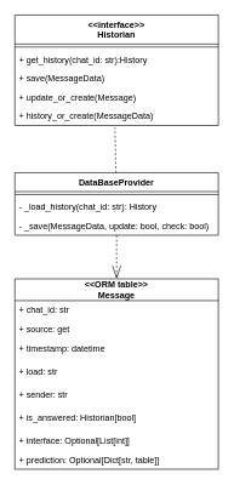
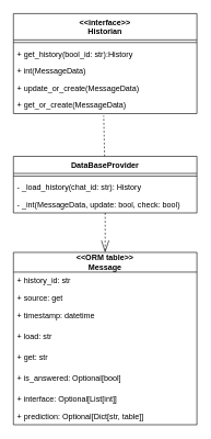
  <mxCell id="0" />
  <mxCell id="1" parent="0" />
  <mxCell id="2" style="edgeStyle=none;rounded=0;orthogonalLoop=1;jettySize=auto;html=1;startArrow=none;startFill=0;startSize=16;endArrow=none;endFill=0;endSize=16;strokeColor=#000000;fontSize=16;dashed=1;entryX=0.492;entryY=1.115;entryDx=0;entryDy=0;entryPerimeter=0;" parent="1" source="19" target="18" edge="1"><mxGeometry relative="1" as="geometry"><mxPoint x="190" y="127" as="targetPoint" /></mxGeometry></mxCell>
  <mxCell id="3" style="edgeStyle=none;rounded=0;orthogonalLoop=1;jettySize=auto;html=1;entryX=0.5;entryY=0;entryDx=0;entryDy=0;startArrow=none;startFill=0;startSize=16;endArrow=openThin;endFill=0;endSize=16;strokeColor=#000000;fontSize=16;dashed=1;" parent="1" source="19" target="4" edge="1"><mxGeometry relative="1" as="geometry" /></mxCell>
  <mxCell id="4" value="&lt;&lt;ORM table&gt;&gt;&#10;Message" style="swimlane;fontStyle=1;childLayout=stackLayout;horizontal=1;startSize=30;fillColor=none;horizontalStack=0;resizeParent=1;resizeParentMax=0;resizeLast=0;collapsible=1;marginBottom=0;" parent="1" vertex="1"><mxGeometry y="383" width="280" height="262" as="geometry" x="20"><mxRectangle x="40" y="40" width="110" height="26" as="alternateBounds" /></mxGeometry></mxCell>
- <mxCell id="5" value="+ chat_id: str" style="text;strokeColor=none;fillColor=none;align=left;verticalAlign=top;spacingLeft=4;spacingRight=4;overflow=hidden;rotatable=0;points=[[0,0.5],[1,0.5]];portConstraint=eastwest;" parent="4" vertex="1"><mxGeometry y="30" width="280" height="26" as="geometry" /></mxCell>
+ <mxCell id="5" value="+ history_id: str" style="text;strokeColor=none;fillColor=none;align=left;verticalAlign=top;spacingLeft=4;spacingRight=4;overflow=hidden;rotatable=0;points=[[0,0.5],[1,0.5]];portConstraint=eastwest;" parent="4" vertex="1"><mxGeometry y="30" width="280" height="26" as="geometry" /></mxCell>
  <mxCell id="6" value="+ source: get" style="text;strokeColor=none;fillColor=none;align=left;verticalAlign=top;spacingLeft=4;spacingRight=4;overflow=hidden;rotatable=0;points=[[0,0.5],[1,0.5]];portConstraint=eastwest;" parent="4" vertex="1"><mxGeometry y="56" width="280" height="26" as="geometry" /></mxCell>
  <mxCell id="7" value="+ timestamp: datetime" style="text;strokeColor=none;fillColor=none;align=left;verticalAlign=top;spacingLeft=4;spacingRight=4;overflow=hidden;rotatable=0;points=[[0,0.5],[1,0.5]];portConstraint=eastwest;" parent="4" vertex="1"><mxGeometry y="82" width="280" height="32" as="geometry" /></mxCell>
  <mxCell id="8" value="+ load: str" style="text;strokeColor=none;fillColor=none;align=left;verticalAlign=top;spacingLeft=4;spacingRight=4;overflow=hidden;rotatable=0;points=[[0,0.5],[1,0.5]];portConstraint=eastwest;" parent="4" vertex="1"><mxGeometry y="114" width="280" height="32" as="geometry" /></mxCell>
- <mxCell id="9" value="+ sender: str" style="text;strokeColor=none;fillColor=none;align=left;verticalAlign=top;spacingLeft=4;spacingRight=4;overflow=hidden;rotatable=0;points=[[0,0.5],[1,0.5]];portConstraint=eastwest;" parent="4" vertex="1"><mxGeometry y="146" width="280" height="32" as="geometry" /></mxCell>
- <mxCell id="10" value="+ is_answered: Historian[bool]" style="text;strokeColor=none;fillColor=none;align=left;verticalAlign=top;spacingLeft=4;spacingRight=4;overflow=hidden;rotatable=0;points=[[0,0.5],[1,0.5]];portConstraint=eastwest;" parent="4" vertex="1"><mxGeometry y="178" width="280" height="32" as="geometry" /></mxCell>
+ <mxCell id="9" value="+ get: str" style="text;strokeColor=none;fillColor=none;align=left;verticalAlign=top;spacingLeft=4;spacingRight=4;overflow=hidden;rotatable=0;points=[[0,0.5],[1,0.5]];portConstraint=eastwest;" parent="4" vertex="1"><mxGeometry y="146" width="280" height="32" as="geometry" /></mxCell>
+ <mxCell id="10" value="+ is_answered: Optional[bool]" style="text;strokeColor=none;fillColor=none;align=left;verticalAlign=top;spacingLeft=4;spacingRight=4;overflow=hidden;rotatable=0;points=[[0,0.5],[1,0.5]];portConstraint=eastwest;" parent="4" vertex="1"><mxGeometry y="178" width="280" height="32" as="geometry" /></mxCell>
  <mxCell id="11" value="+ interface: Optional[List[int]]" style="text;strokeColor=none;fillColor=none;align=left;verticalAlign=top;spacingLeft=4;spacingRight=4;overflow=hidden;rotatable=0;points=[[0,0.5],[1,0.5]];portConstraint=eastwest;" parent="4" vertex="1"><mxGeometry y="210" width="280" height="26" as="geometry" /></mxCell>
  <mxCell id="12" value="+ prediction: Optional[Dict[str, table]]" style="text;strokeColor=none;fillColor=none;align=left;verticalAlign=top;spacingLeft=4;spacingRight=4;overflow=hidden;rotatable=0;points=[[0,0.5],[1,0.5]];portConstraint=eastwest;" parent="4" vertex="1"><mxGeometry y="236" width="280" height="26" as="geometry" /></mxCell>
  <mxCell id="13" value="&lt;&lt;interface&gt;&gt;&#10;Historian" style="swimlane;fontStyle=1;align=center;verticalAlign=top;childLayout=stackLayout;horizontal=1;startSize=40;horizontalStack=0;resizeParent=1;resizeParentMax=0;resizeLast=0;collapsible=1;marginBottom=0;" parent="1" vertex="1"><mxGeometry y="20" width="280" height="152" as="geometry" x="20" /></mxCell>
  <mxCell id="14" value="" style="line;strokeWidth=1;fillColor=none;align=left;verticalAlign=middle;spacingTop=-1;spacingLeft=3;spacingRight=3;rotatable=0;labelPosition=right;points=[];portConstraint=eastwest;" parent="13" vertex="1"><mxGeometry y="40" width="280" height="8" as="geometry" /></mxCell>
- <mxCell id="15" value="+ get_history(chat_id: str):History" style="text;strokeColor=none;fillColor=none;align=left;verticalAlign=top;spacingLeft=4;spacingRight=4;overflow=hidden;rotatable=0;points=[[0,0.5],[1,0.5]];portConstraint=eastwest;" parent="13" vertex="1"><mxGeometry y="48" width="280" height="26" as="geometry" /></mxCell>
- <mxCell id="16" value="+ save(MessageData)" style="text;strokeColor=none;fillColor=none;align=left;verticalAlign=top;spacingLeft=4;spacingRight=4;overflow=hidden;rotatable=0;points=[[0,0.5],[1,0.5]];portConstraint=eastwest;" vertex="1" parent="13"><mxGeometry y="74" width="280" height="26" as="geometry" /></mxCell>
- <mxCell id="17" value="+ update_or_create(Message)" style="text;strokeColor=none;fillColor=none;align=left;verticalAlign=top;spacingLeft=4;spacingRight=4;overflow=hidden;rotatable=0;points=[[0,0.5],[1,0.5]];portConstraint=eastwest;" parent="13" vertex="1"><mxGeometry y="100" width="280" height="26" as="geometry" /></mxCell>
- <mxCell id="18" value="+ history_or_create(MessageData)" style="text;strokeColor=none;fillColor=none;align=left;verticalAlign=top;spacingLeft=4;spacingRight=4;overflow=hidden;rotatable=0;points=[[0,0.5],[1,0.5]];portConstraint=eastwest;" vertex="1" parent="13"><mxGeometry y="126" width="280" height="26" as="geometry" /></mxCell>
+ <mxCell id="15" value="+ get_history(bool_id: str):History" style="text;strokeColor=none;fillColor=none;align=left;verticalAlign=top;spacingLeft=4;spacingRight=4;overflow=hidden;rotatable=0;points=[[0,0.5],[1,0.5]];portConstraint=eastwest;" parent="13" vertex="1"><mxGeometry y="48" width="280" height="26" as="geometry" /></mxCell>
+ <mxCell id="16" value="+ int(MessageData)" style="text;strokeColor=none;fillColor=none;align=left;verticalAlign=top;spacingLeft=4;spacingRight=4;overflow=hidden;rotatable=0;points=[[0,0.5],[1,0.5]];portConstraint=eastwest;" vertex="1" parent="13"><mxGeometry y="74" width="280" height="26" as="geometry" /></mxCell>
+ <mxCell id="17" value="+ update_or_create(MessageData)" style="text;strokeColor=none;fillColor=none;align=left;verticalAlign=top;spacingLeft=4;spacingRight=4;overflow=hidden;rotatable=0;points=[[0,0.5],[1,0.5]];portConstraint=eastwest;" parent="13" vertex="1"><mxGeometry y="100" width="280" height="26" as="geometry" /></mxCell>
+ <mxCell id="18" value="+ get_or_create(MessageData)" style="text;strokeColor=none;fillColor=none;align=left;verticalAlign=top;spacingLeft=4;spacingRight=4;overflow=hidden;rotatable=0;points=[[0,0.5],[1,0.5]];portConstraint=eastwest;" vertex="1" parent="13"><mxGeometry y="126" width="280" height="26" as="geometry" /></mxCell>
  <mxCell id="19" value="DataBaseProvider" style="swimlane;fontStyle=1;align=center;verticalAlign=top;childLayout=stackLayout;horizontal=1;startSize=26;horizontalStack=0;resizeParent=1;resizeParentMax=0;resizeLast=0;collapsible=1;marginBottom=0;" parent="1" vertex="1"><mxGeometry y="237" width="280" height="86" as="geometry" x="20" /></mxCell>
  <mxCell id="20" value="" style="line;strokeWidth=1;fillColor=none;align=left;verticalAlign=middle;spacingTop=-1;spacingLeft=3;spacingRight=3;rotatable=0;labelPosition=right;points=[];portConstraint=eastwest;" parent="19" vertex="1"><mxGeometry y="26" width="280" height="8" as="geometry" /></mxCell>
  <mxCell id="21" value="- _load_history(chat_id: str): History" style="text;strokeColor=none;fillColor=none;align=left;verticalAlign=top;spacingLeft=4;spacingRight=4;overflow=hidden;rotatable=0;points=[[0,0.5],[1,0.5]];portConstraint=eastwest;" vertex="1" parent="19"><mxGeometry y="34" width="280" height="26" as="geometry" /></mxCell>
- <mxCell id="22" value="- _save(MessageData, update: bool, check: bool)" style="text;strokeColor=none;fillColor=none;align=left;verticalAlign=top;spacingLeft=4;spacingRight=4;overflow=hidden;rotatable=0;points=[[0,0.5],[1,0.5]];portConstraint=eastwest;" vertex="1" parent="19"><mxGeometry y="60" width="280" height="26" as="geometry" /></mxCell>
+ <mxCell id="22" value="- _int(MessageData, update: bool, check: bool)" style="text;strokeColor=none;fillColor=none;align=left;verticalAlign=top;spacingLeft=4;spacingRight=4;overflow=hidden;rotatable=0;points=[[0,0.5],[1,0.5]];portConstraint=eastwest;" vertex="1" parent="19"><mxGeometry y="60" width="280" height="26" as="geometry" /></mxCell>
